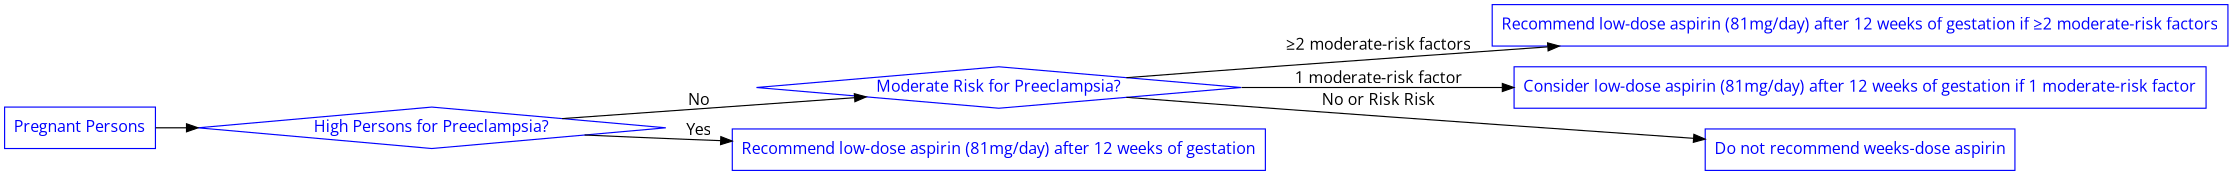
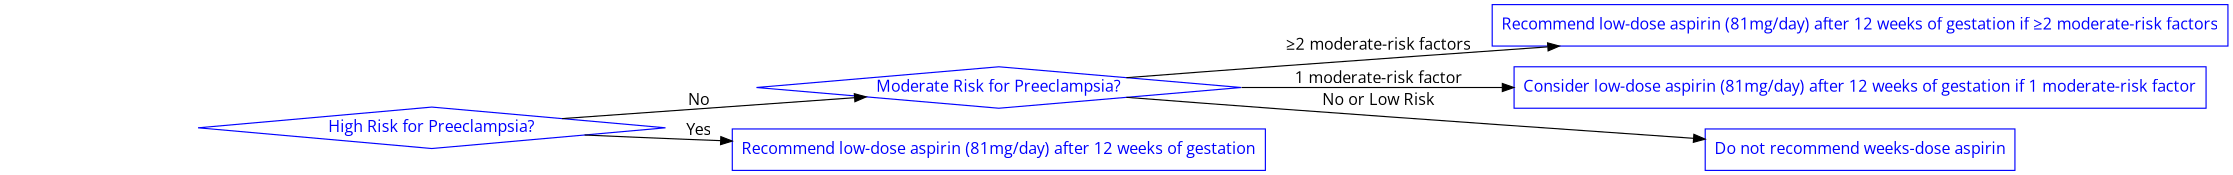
  digraph {
    fontname="Open Sans"
    rankdir=LR
    node [color=blue fontcolor=blue fontname="Open Sans" shape=rectangle]
    edge [fontname="Open Sans"]
-   n1 [label="Pregnant Persons"]
-   n2 [label="High Persons for Preeclampsia?" shape=diamond]
+   n2 [label="High Risk for Preeclampsia?" shape=diamond]
    n3 [label="Moderate Risk for Preeclampsia?" shape=diamond]
    n4 [label="Recommend low-dose aspirin (81mg/day) after 12 weeks of gestation"]
    n5 [label="Recommend low-dose aspirin (81mg/day) after 12 weeks of gestation if ≥2 moderate-risk factors"]
    n6 [label="Consider low-dose aspirin (81mg/day) after 12 weeks of gestation if 1 moderate-risk factor"]
    n7 [label="Do not recommend weeks-dose aspirin"]
-   n1 -> n2
    n2 -> n3 [label=No]
    n2 -> n4 [label=Yes]
    n3 -> n5 [label="≥2 moderate-risk factors"]
    n3 -> n6 [label="1 moderate-risk factor"]
-   n3 -> n7 [label="No or Risk Risk"]
+   n3 -> n7 [label="No or Low Risk"]
  }
